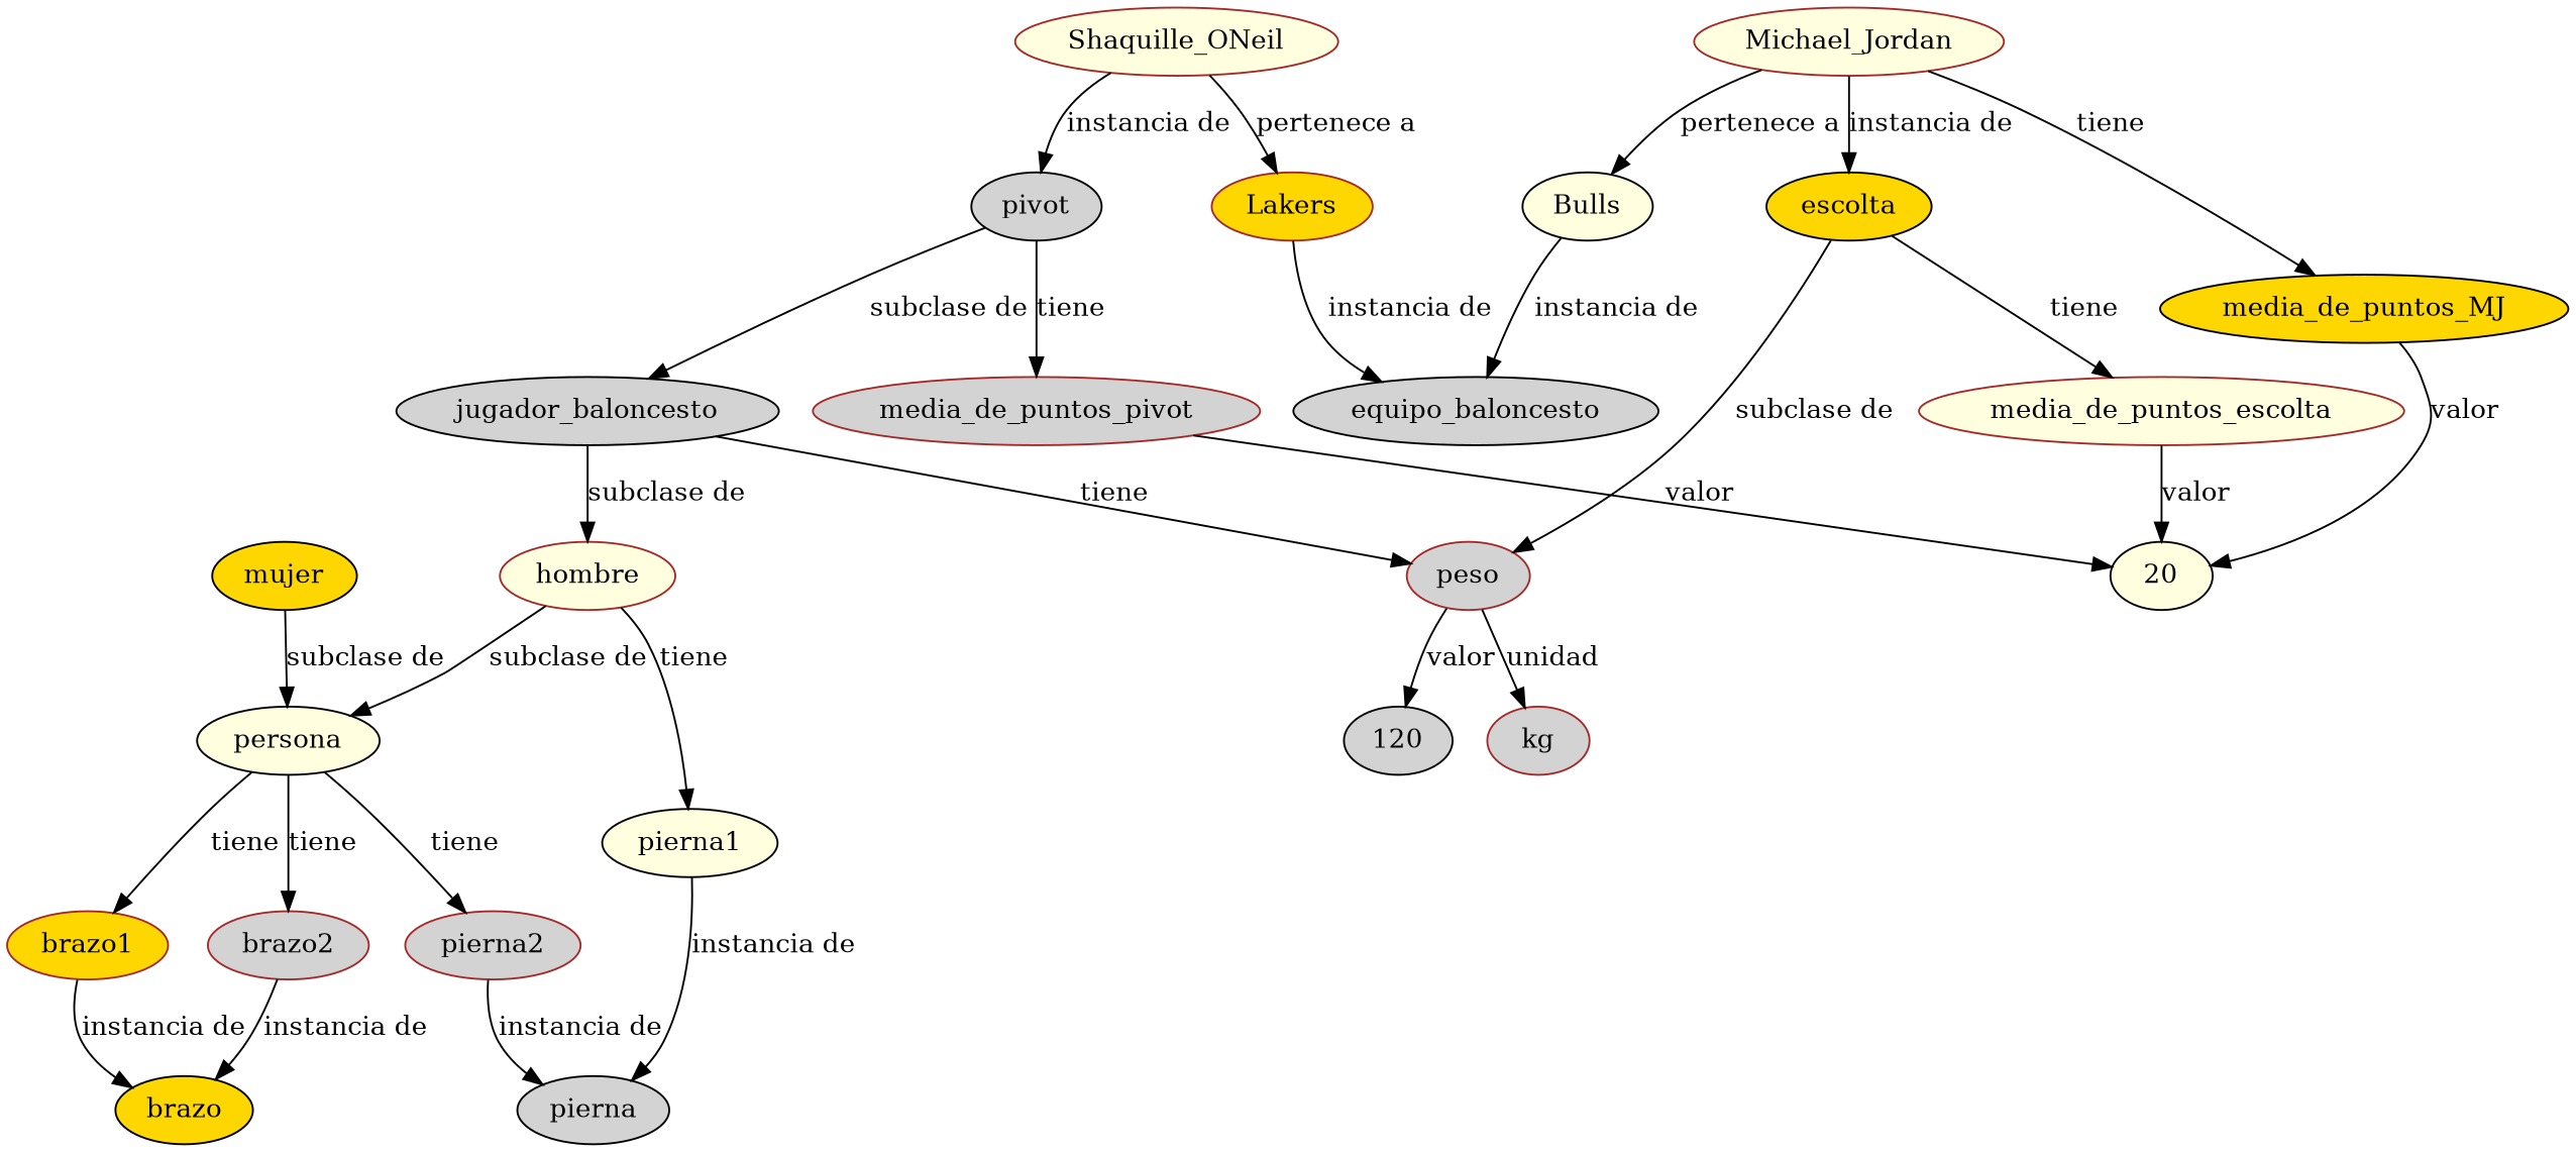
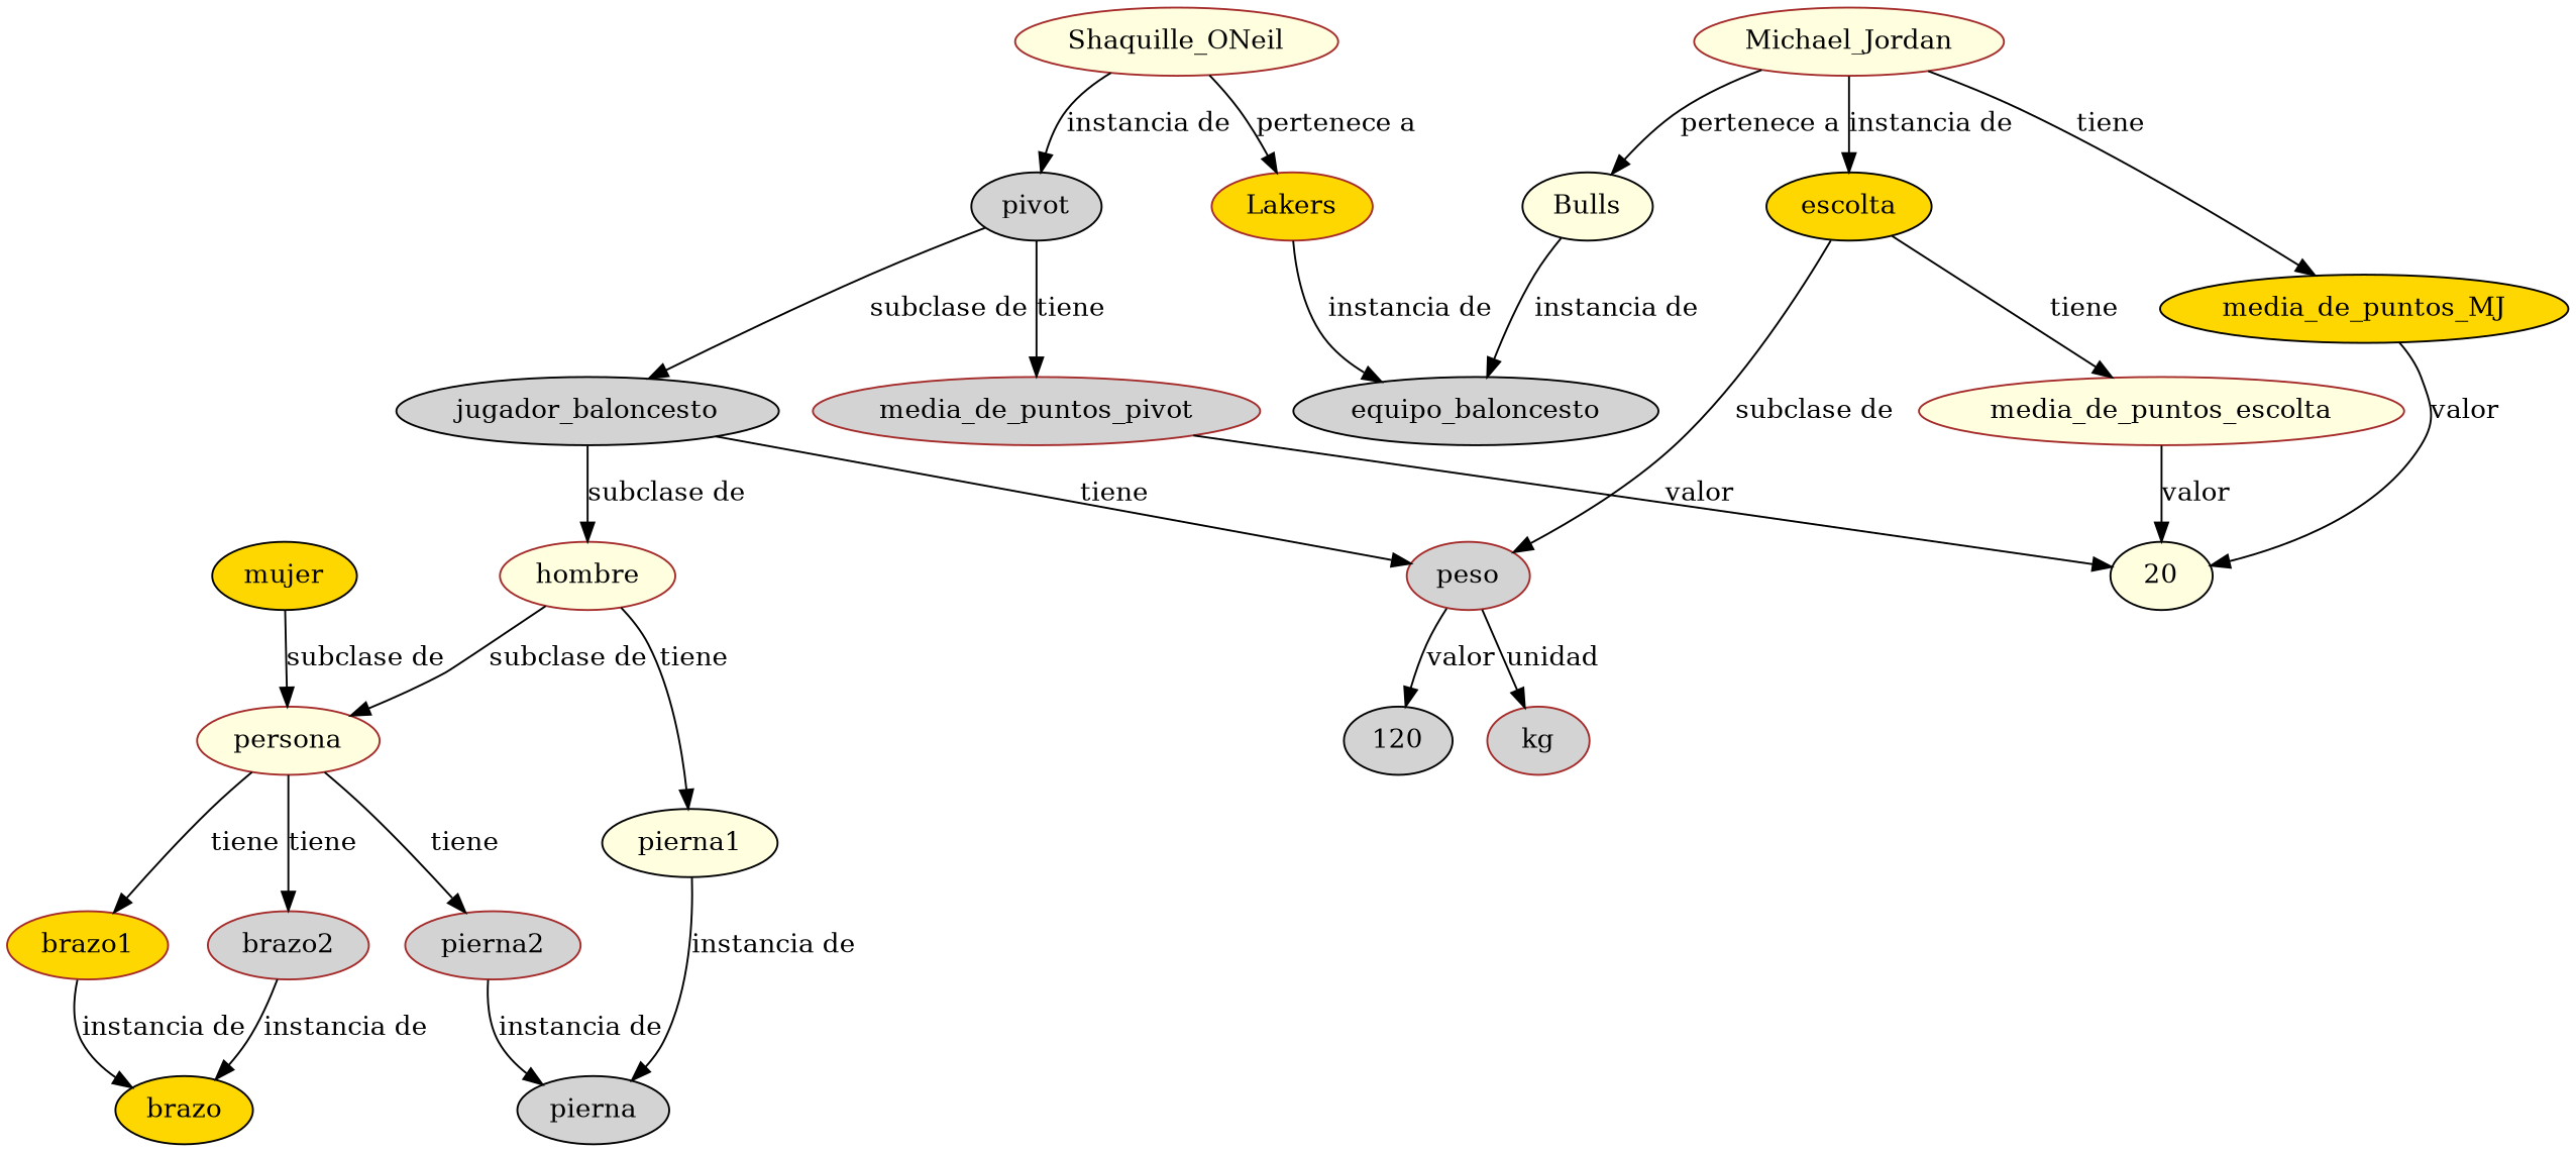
  digraph {
    node [color=brown fillcolor=lightgrey style=filled]
-   persona [color=black fillcolor=lightyellow]
+   persona [fillcolor=lightyellow]
    brazo1 [fillcolor=gold]
    brazo2
    pierna2
    brazo [color=black fillcolor=gold]
    pierna1 [color=black fillcolor=lightyellow]
    pierna [color=black]
    hombre [fillcolor=lightyellow]
    mujer [color=black fillcolor=gold]
    jugador_baloncesto [color=black]
    peso
    120 [color=black]
    kg
    escolta [color=black fillcolor=gold]
    media_de_puntos_escolta [fillcolor=lightyellow]
    20 [color=black fillcolor=lightyellow]
    Michael_Jordan [fillcolor=lightyellow]
    media_de_puntos_MJ [color=black fillcolor=gold]
    Bulls [color=black fillcolor=lightyellow]
    equipo_baloncesto [color=black]
    pivot [color=black]
    media_de_puntos_pivot
    Shaquille_ONeil [fillcolor=lightyellow]
    Lakers [fillcolor=gold]
    persona -> brazo1 [label=tiene]
    persona -> brazo2 [label=tiene]
    persona -> pierna2 [label=tiene]
    brazo1 -> brazo [label="instancia de"]
    brazo2 -> brazo [label="instancia de"]
    pierna2 -> pierna [label="instancia de"]
    pierna1 -> pierna [label="instancia de"]
    hombre -> persona [label="subclase de"]
    hombre -> pierna1 [label=tiene]
    mujer -> persona [label="subclase de"]
    jugador_baloncesto -> hombre [label="subclase de"]
    jugador_baloncesto -> peso [label=tiene]
    peso -> 120 [label=valor]
    peso -> kg [label=unidad]
    escolta -> peso [label="subclase de"]
    escolta -> media_de_puntos_escolta [label=tiene]
    media_de_puntos_escolta -> 20 [label=valor]
    Michael_Jordan -> escolta [label="instancia de"]
    Michael_Jordan -> media_de_puntos_MJ [label=tiene]
    Michael_Jordan -> Bulls [label="pertenece a"]
    media_de_puntos_MJ -> 20 [label=valor]
    Bulls -> equipo_baloncesto [label="instancia de"]
    pivot -> jugador_baloncesto [label="subclase de"]
    pivot -> media_de_puntos_pivot [label=tiene]
    media_de_puntos_pivot -> 20 [label=valor]
    Shaquille_ONeil -> pivot [label="instancia de"]
    Shaquille_ONeil -> Lakers [label="pertenece a"]
    Lakers -> equipo_baloncesto [label="instancia de"]
  }
